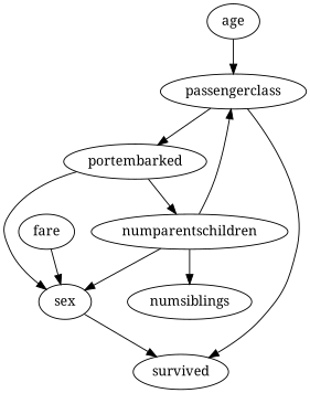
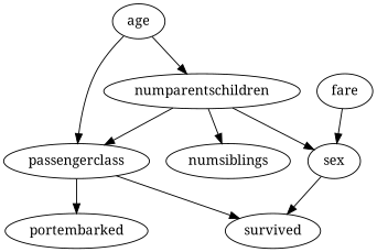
  digraph {
    fontname="Noto Serif"
    node [fontname="Noto Serif"]
    edge [fontname="Noto Serif"]
    age
    passengerclass
    numparentschildren
    portembarked
    survived
    sex
    numsiblings
    fare
    age -> passengerclass
-   portembarked -> numparentschildren
+   age -> numparentschildren
    passengerclass -> portembarked
    passengerclass -> survived
    numparentschildren -> passengerclass
    numparentschildren -> sex
    numparentschildren -> numsiblings
-   portembarked -> sex
    sex -> survived
    fare -> sex
  }
